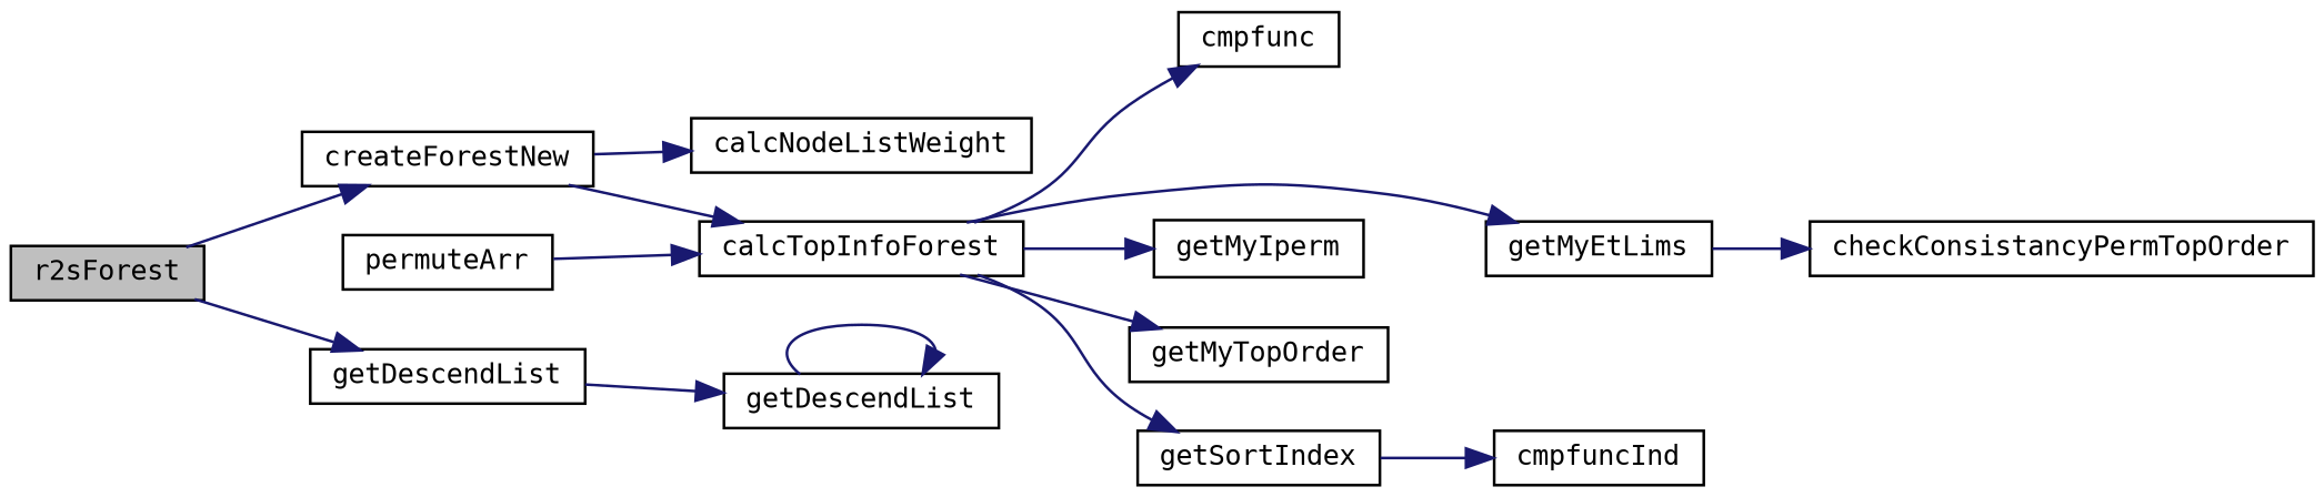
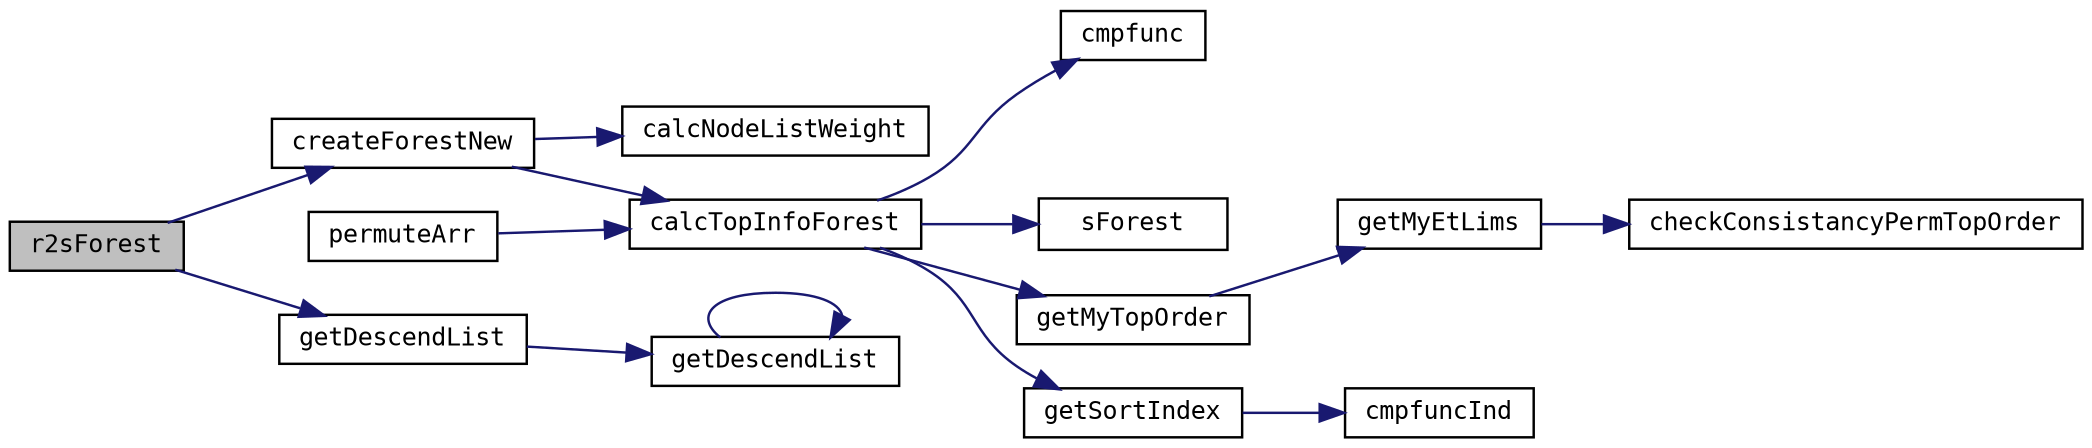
  digraph {
    fontname="DejaVu Sans Mono"
    rankdir=LR
    node [color=black fillcolor=white fontname="DejaVu Sans Mono" fontsize=10 shape=record style=filled]
    edge [color=midnightblue fontname="DejaVu Sans Mono" fontsize=10 labelfontname=Helvetica labelfontsize=10 style=solid]
    n1 [fillcolor=grey75 fontcolor=black height=0.2 label=r2sForest width=0.4]
    n2 [height=0.2 label=createForestNew width=0.4]
    n3 [height=0.2 label=getDescendList width=0.4]
    n4 [height=0.2 label=calcNodeListWeight width=0.4]
    n5 [height=0.2 label=calcTopInfoForest width=0.4]
    n6 [height=0.2 label=getDescendList width=0.4]
    n7 [height=0.2 label=cmpfunc width=0.4]
    n8 [height=0.2 label=getMyEtLims width=0.4]
-   n9 [height=0.2 label=getMyIperm width=0.4]
+   n9 [height=0.2 label=sForest width=0.4]
    n10 [height=0.2 label=getMyTopOrder width=0.4]
    n11 [height=0.2 label=getSortIndex width=0.4]
    n12 [height=0.2 label=checkConsistancyPermTopOrder width=0.4]
    n13 [height=0.2 label=cmpfuncInd width=0.4]
    n14 [height=0.2 label=permuteArr width=0.4]
    n1 -> n2
    n1 -> n3
    n2 -> n4
    n2 -> n5
    n3 -> n6
    n5 -> n7
-   n5 -> n8
+   n10 -> n8
    n5 -> n9
    n5 -> n10
    n5 -> n11
    n6 -> n6
    n8 -> n12
    n11 -> n13
    n14 -> n5
  }
